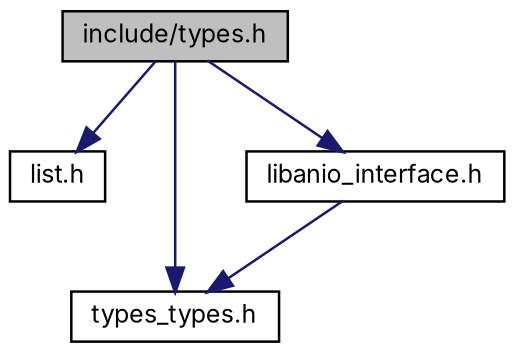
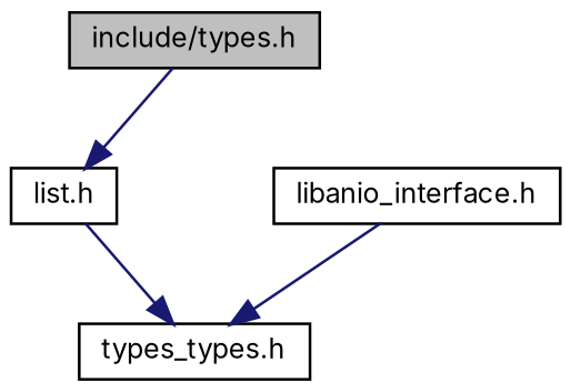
  digraph {
    fontname=Inter
    node [color=black fillcolor=white fontname=Inter fontsize=10 shape=record style=filled]
    edge [color=midnightblue fontname=Inter fontsize=10 labelfontname=Helvetica labelfontsize=10 style=solid]
    n1 [fillcolor=grey75 fontcolor=black height=0.2 label="include/types.h" width=0.4]
    n2 [height=0.2 label="list.h" width=0.4]
    n3 [height=0.2 label="types_types.h" width=0.4]
    n4 [height=0.2 label="libanio_interface.h" width=0.4]
    n1 -> n2
-   n1 -> n3
-   n1 -> n4
+   n2 -> n3
    n4 -> n3
  }
